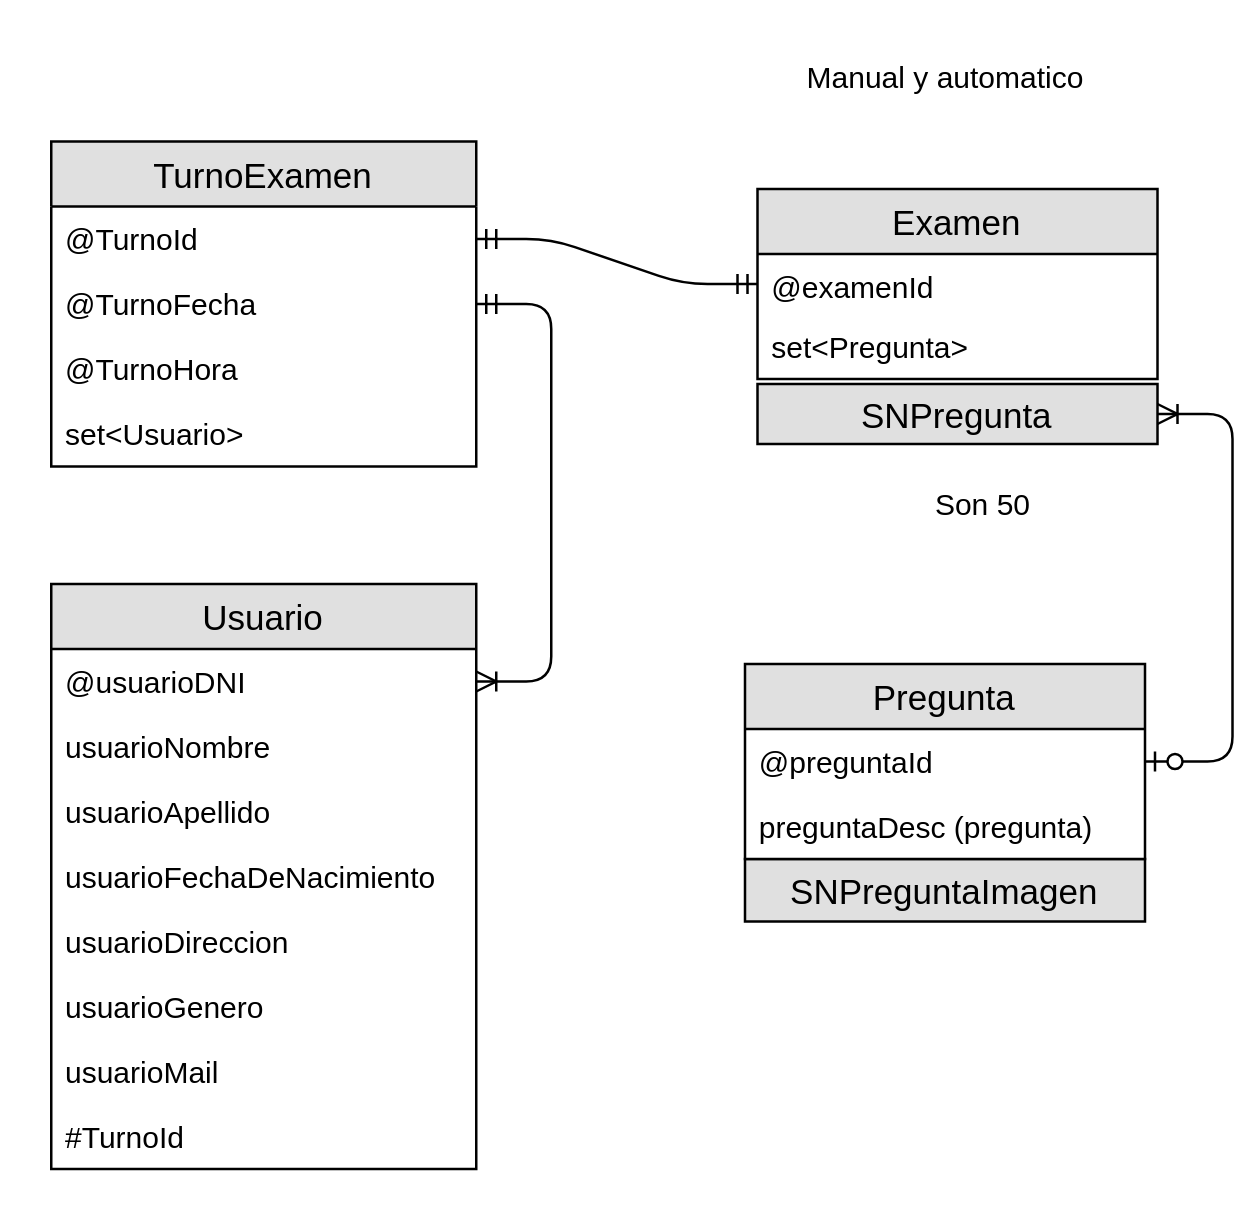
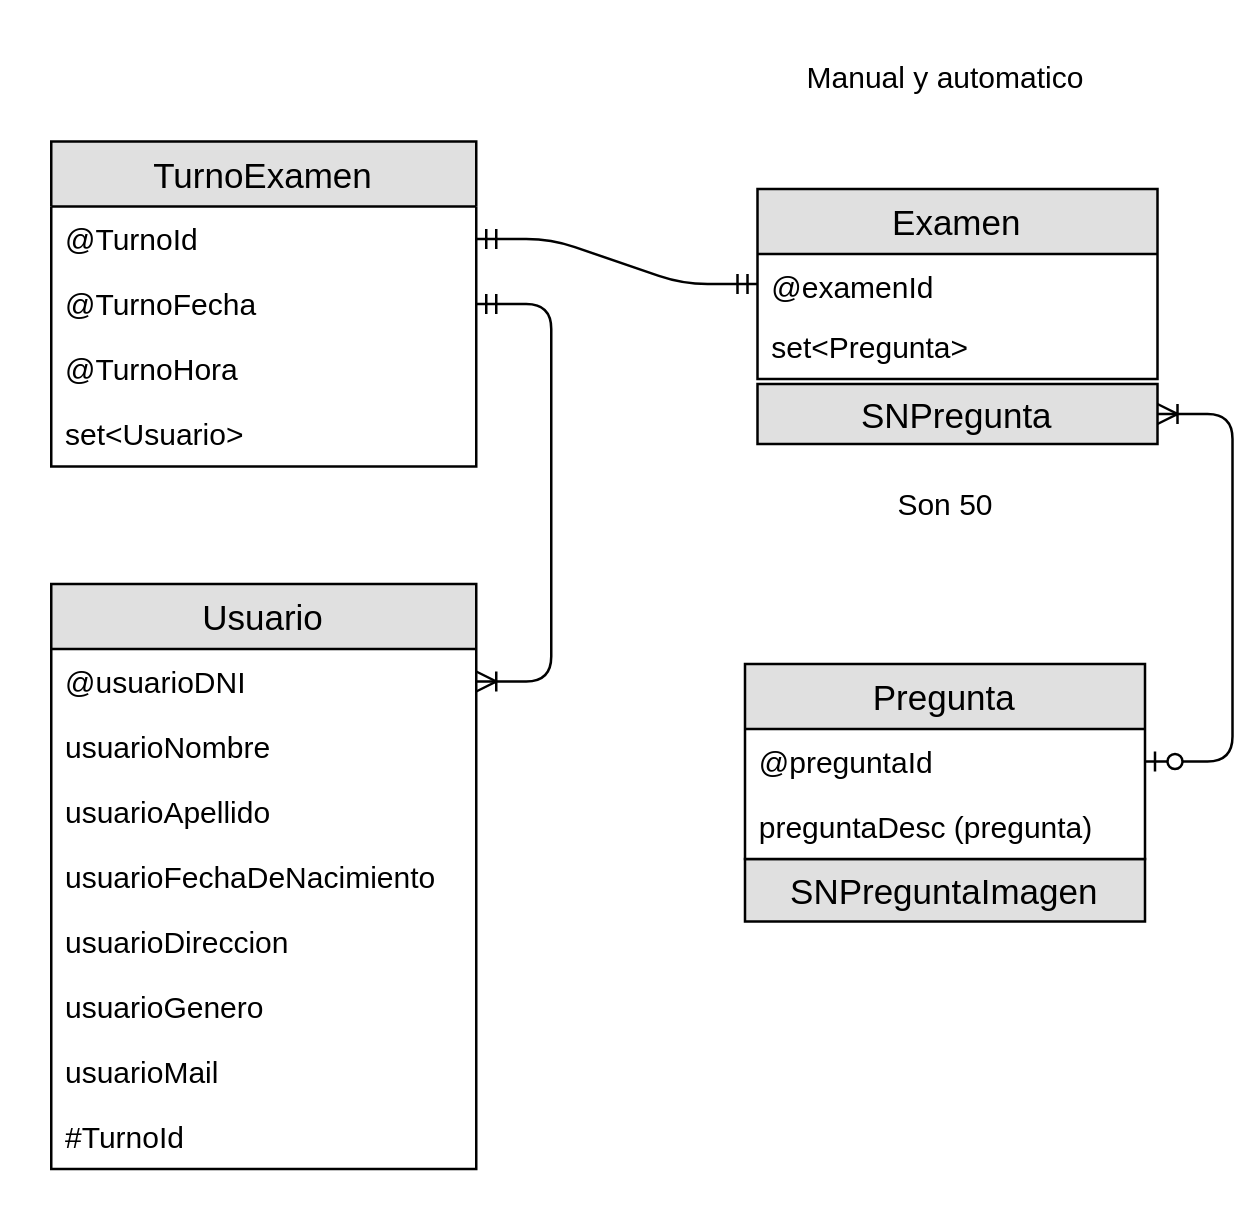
  <mxCell id="0" />
  <mxCell id="1" parent="0" />
  <mxCell id="2" value="Examen" style="swimlane;fontStyle=0;childLayout=stackLayout;horizontal=1;startSize=26;fillColor=#e0e0e0;horizontalStack=0;resizeParent=1;resizeParentMax=0;resizeLast=0;collapsible=1;marginBottom=0;swimlaneFillColor=#ffffff;align=center;fontSize=14;fontColor=#000000;" parent="1" vertex="1"><mxGeometry x="302.5" y="75" width="160" height="76" as="geometry" /></mxCell>
  <mxCell id="3" value="@examenId" style="text;strokeColor=none;fillColor=none;spacingLeft=4;spacingRight=4;overflow=hidden;rotatable=0;points=[[0,0.5],[1,0.5]];portConstraint=eastwest;fontSize=12;fontColor=#000000;" parent="2" vertex="1"><mxGeometry y="26" width="160" height="24" as="geometry" /></mxCell>
  <mxCell id="4" value="set&lt;Pregunta&gt;" style="text;strokeColor=none;fillColor=none;spacingLeft=4;spacingRight=4;overflow=hidden;rotatable=0;points=[[0,0.5],[1,0.5]];portConstraint=eastwest;fontSize=12;fontColor=#000000;" parent="2" vertex="1"><mxGeometry y="50" width="160" height="26" as="geometry" /></mxCell>
  <mxCell id="5" value="SNPreguntaImagen" style="text;align=center;verticalAlign=middle;spacingLeft=4;spacingRight=4;strokeColor=#000000;fillColor=#e0e0e0;rotatable=0;points=[[0,0.5],[1,0.5]];portConstraint=eastwest;fontSize=14;fontColor=#000000;" parent="1" vertex="1"><mxGeometry x="297.5" y="343" width="160" height="25" as="geometry" /></mxCell>
  <mxCell id="6" value="SNPregunta" style="text;align=center;verticalAlign=middle;spacingLeft=4;spacingRight=4;strokeColor=#000000;fillColor=#e0e0e0;rotatable=0;points=[[0,0.5],[1,0.5]];portConstraint=eastwest;fontSize=14;fontColor=#000000;" parent="1" vertex="1"><mxGeometry x="302.5" y="153" width="160" height="24" as="geometry" /></mxCell>
  <mxCell id="7" value="Pregunta" style="swimlane;fontStyle=0;childLayout=stackLayout;horizontal=1;startSize=26;fillColor=#e0e0e0;horizontalStack=0;resizeParent=1;resizeParentMax=0;resizeLast=0;collapsible=1;marginBottom=0;swimlaneFillColor=#ffffff;align=center;fontSize=14;fontColor=#000000;" parent="1" vertex="1"><mxGeometry x="297.5" y="265" width="160" height="78" as="geometry" /></mxCell>
  <mxCell id="8" value="@preguntaId" style="text;strokeColor=none;fillColor=none;spacingLeft=4;spacingRight=4;overflow=hidden;rotatable=0;points=[[0,0.5],[1,0.5]];portConstraint=eastwest;fontSize=12;fontColor=#000000;" parent="7" vertex="1"><mxGeometry y="26" width="160" height="26" as="geometry" /></mxCell>
  <mxCell id="9" value="preguntaDesc (pregunta)" style="text;strokeColor=none;fillColor=none;spacingLeft=4;spacingRight=4;overflow=hidden;rotatable=0;points=[[0,0.5],[1,0.5]];portConstraint=eastwest;fontSize=12;fontColor=#000000;" parent="7" vertex="1"><mxGeometry y="52" width="160" height="26" as="geometry" /></mxCell>
  <mxCell id="10" value="Usuario" style="swimlane;fontStyle=0;childLayout=stackLayout;horizontal=1;startSize=26;fillColor=#e0e0e0;horizontalStack=0;resizeParent=1;resizeParentMax=0;resizeLast=0;collapsible=1;marginBottom=0;swimlaneFillColor=#ffffff;align=center;fontSize=14;fontColor=#000000;" parent="1" vertex="1"><mxGeometry x="20" y="233" width="170" height="234" as="geometry" /></mxCell>
  <mxCell id="11" value="@usuarioDNI" style="text;strokeColor=none;fillColor=none;spacingLeft=4;spacingRight=4;overflow=hidden;rotatable=0;points=[[0,0.5],[1,0.5]];portConstraint=eastwest;fontSize=12;fontColor=#000000;" parent="10" vertex="1"><mxGeometry y="26" width="170" height="26" as="geometry" /></mxCell>
  <mxCell id="12" value="usuarioNombre" style="text;strokeColor=none;fillColor=none;spacingLeft=4;spacingRight=4;overflow=hidden;rotatable=0;points=[[0,0.5],[1,0.5]];portConstraint=eastwest;fontSize=12;fontColor=#000000;" parent="10" vertex="1"><mxGeometry y="52" width="170" height="26" as="geometry" /></mxCell>
  <mxCell id="13" value="usuarioApellido" style="text;strokeColor=none;fillColor=none;spacingLeft=4;spacingRight=4;overflow=hidden;rotatable=0;points=[[0,0.5],[1,0.5]];portConstraint=eastwest;fontSize=12;fontColor=#000000;" parent="10" vertex="1"><mxGeometry y="78" width="170" height="26" as="geometry" /></mxCell>
  <mxCell id="14" value="usuarioFechaDeNacimiento" style="text;strokeColor=none;fillColor=none;spacingLeft=4;spacingRight=4;overflow=hidden;rotatable=0;points=[[0,0.5],[1,0.5]];portConstraint=eastwest;fontSize=12;fontColor=#000000;" parent="10" vertex="1"><mxGeometry y="104" width="170" height="26" as="geometry" /></mxCell>
  <mxCell id="15" value="usuarioDireccion" style="text;strokeColor=none;fillColor=none;spacingLeft=4;spacingRight=4;overflow=hidden;rotatable=0;points=[[0,0.5],[1,0.5]];portConstraint=eastwest;fontSize=12;fontColor=#000000;" parent="10" vertex="1"><mxGeometry y="130" width="170" height="26" as="geometry" /></mxCell>
  <mxCell id="16" value="usuarioGenero" style="text;strokeColor=none;fillColor=none;spacingLeft=4;spacingRight=4;overflow=hidden;rotatable=0;points=[[0,0.5],[1,0.5]];portConstraint=eastwest;fontSize=12;fontColor=#000000;" parent="10" vertex="1"><mxGeometry y="156" width="170" height="26" as="geometry" /></mxCell>
  <mxCell id="17" value="usuarioMail" style="text;strokeColor=none;fillColor=none;spacingLeft=4;spacingRight=4;overflow=hidden;rotatable=0;points=[[0,0.5],[1,0.5]];portConstraint=eastwest;fontSize=12;fontColor=#000000;" parent="10" vertex="1"><mxGeometry y="182" width="170" height="26" as="geometry" /></mxCell>
  <mxCell id="18" value="#TurnoId" style="text;strokeColor=none;fillColor=none;spacingLeft=4;spacingRight=4;overflow=hidden;rotatable=0;points=[[0,0.5],[1,0.5]];portConstraint=eastwest;fontSize=12;fontColor=#000000;" parent="10" vertex="1"><mxGeometry y="208" width="170" height="26" as="geometry" /></mxCell>
  <mxCell id="19" value="" style="edgeStyle=entityRelationEdgeStyle;fontSize=12;html=1;endArrow=ERoneToMany;startArrow=ERmandOne;" parent="1" source="23" target="11" edge="1"><mxGeometry width="100" height="100" relative="1" as="geometry"><mxPoint x="150" y="287" as="sourcePoint" /><mxPoint x="125" y="270" as="targetPoint" /></mxGeometry></mxCell>
  <mxCell id="20" value="" style="edgeStyle=entityRelationEdgeStyle;fontSize=12;html=1;endArrow=ERoneToMany;startArrow=ERzeroToOne;" parent="1" source="8" target="6" edge="1"><mxGeometry width="100" height="100" relative="1" as="geometry"><mxPoint x="610" y="297.5" as="sourcePoint" /><mxPoint x="560" y="217.5" as="targetPoint" /></mxGeometry></mxCell>
- <mxCell id="21" value="Son 50" style="text;html=1;strokeColor=none;fillColor=none;align=center;verticalAlign=middle;whiteSpace=wrap;rounded=0;" parent="1" vertex="1"><mxGeometry x="347.5" y="192" width="90" height="20" as="geometry" /></mxCell>
+ <mxCell id="21" value="Son 50" style="text;html=1;strokeColor=none;fillColor=none;align=center;verticalAlign=middle;whiteSpace=wrap;rounded=0;" parent="1" vertex="1"><mxGeometry x="332.5" y="192" width="90" height="20" as="geometry" /></mxCell>
  <mxCell id="22" value="Manual y automatico" style="text;html=1;strokeColor=none;fillColor=none;align=center;verticalAlign=middle;whiteSpace=wrap;rounded=0;" parent="1" vertex="1"><mxGeometry x="312.5" y="20.5" width="130" height="20" as="geometry" /></mxCell>
  <mxCell id="23" value="TurnoExamen" style="swimlane;fontStyle=0;childLayout=stackLayout;horizontal=1;startSize=26;fillColor=#e0e0e0;horizontalStack=0;resizeParent=1;resizeParentMax=0;resizeLast=0;collapsible=1;marginBottom=0;swimlaneFillColor=#ffffff;align=center;fontSize=14;fontColor=#000000;" parent="1" vertex="1"><mxGeometry x="20" y="56" width="170" height="130" as="geometry" /></mxCell>
  <mxCell id="24" value="@TurnoId" style="text;strokeColor=none;fillColor=none;spacingLeft=4;spacingRight=4;overflow=hidden;rotatable=0;points=[[0,0.5],[1,0.5]];portConstraint=eastwest;fontSize=12;fontColor=#000000;" parent="23" vertex="1"><mxGeometry y="26" width="170" height="26" as="geometry" /></mxCell>
  <mxCell id="25" value="@TurnoFecha" style="text;strokeColor=none;fillColor=none;spacingLeft=4;spacingRight=4;overflow=hidden;rotatable=0;points=[[0,0.5],[1,0.5]];portConstraint=eastwest;fontSize=12;fontColor=#000000;" parent="23" vertex="1"><mxGeometry y="52" width="170" height="26" as="geometry" /></mxCell>
  <mxCell id="26" value="@TurnoHora" style="text;strokeColor=none;fillColor=none;spacingLeft=4;spacingRight=4;overflow=hidden;rotatable=0;points=[[0,0.5],[1,0.5]];portConstraint=eastwest;fontSize=12;fontColor=#000000;" parent="23" vertex="1"><mxGeometry y="78" width="170" height="26" as="geometry" /></mxCell>
  <mxCell id="27" value="set&lt;Usuario&gt;" style="text;strokeColor=none;fillColor=none;spacingLeft=4;spacingRight=4;overflow=hidden;rotatable=0;points=[[0,0.5],[1,0.5]];portConstraint=eastwest;fontSize=12;fontColor=#000000;" parent="23" vertex="1"><mxGeometry y="104" width="170" height="26" as="geometry" /></mxCell>
  <mxCell id="28" value="" style="edgeStyle=entityRelationEdgeStyle;fontSize=12;html=1;endArrow=ERmandOne;startArrow=ERmandOne;" parent="1" source="24" target="3" edge="1"><mxGeometry width="100" height="100" relative="1" as="geometry"><mxPoint x="200" y="100" as="sourcePoint" /><mxPoint x="300" y="0" as="targetPoint" /></mxGeometry></mxCell>
